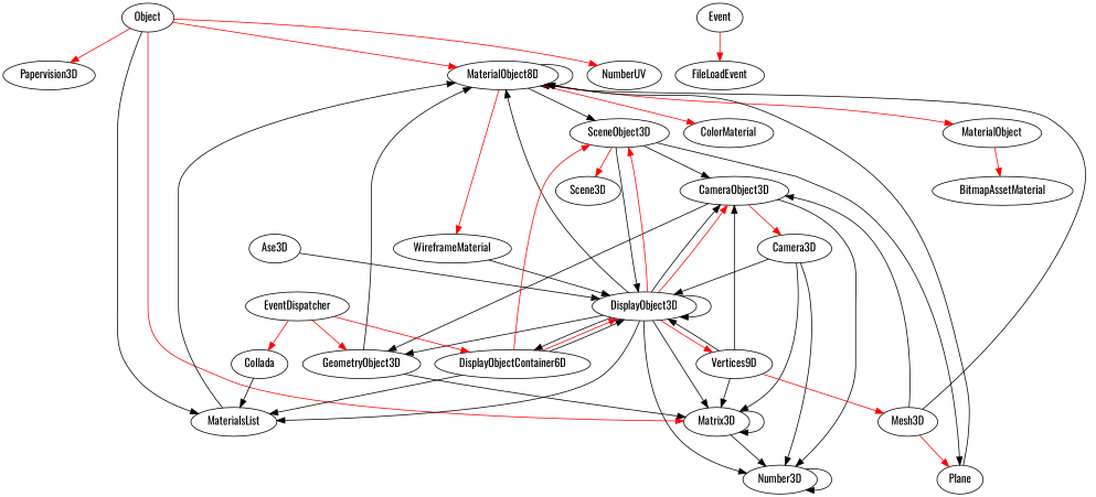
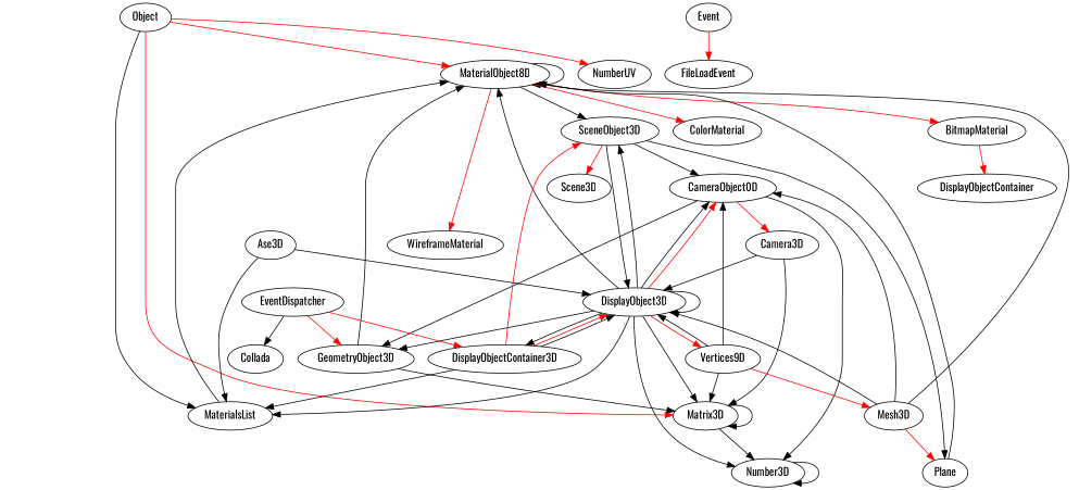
  digraph {
    fontname=Oswald
    node [fontname=Oswald]
    edge [fontname=Oswald]
    Object
-   Papervision3D
    Matrix3D
    n4 [label=MaterialObject8D]
    MaterialsList
    NumberUV
    Number3D
    SceneObject3D
    ColorMaterial
    WireframeMaterial
-   BitmapMaterial [label=MaterialObject]
-   CameraObject3D
+   BitmapMaterial
+   CameraObject3D [label=CameraObject0D]
    Camera3D
    GeometryObject3D
    DisplayObject3D
-   DisplayObjectContainer3D [label=DisplayObjectContainer6D]
+   DisplayObjectContainer3D
    n17 [label=Vertices9D]
    Plane
    Scene3D
    Mesh3D
-   BitmapAssetMaterial
+   BitmapAssetMaterial [label=DisplayObjectContainer]
    n22 [label=Ase3D]
    EventDispatcher
    Collada
    Event
    FileLoadEvent
-   Object -> Papervision3D [color="#ff0000"]
    Object -> Matrix3D [color="#ff0000"]
    Object -> n4 [color="#ff0000"]
    Object -> MaterialsList [color=black]
    Object -> NumberUV [color="#ff0000"]
    Matrix3D -> Matrix3D
    Matrix3D -> Number3D
    n4 -> n4
    n4 -> SceneObject3D
    n4 -> ColorMaterial [color="#ff0000"]
    n4 -> WireframeMaterial [color="#ff0000"]
    n4 -> BitmapMaterial [color="#ff0000"]
    MaterialsList -> n4
    Number3D -> Number3D
    SceneObject3D -> CameraObject3D
    SceneObject3D -> DisplayObject3D
    SceneObject3D -> Plane
    SceneObject3D -> Scene3D [color="#ff0000"]
    BitmapMaterial -> BitmapAssetMaterial [color="#ff0000"]
    CameraObject3D -> Number3D
    CameraObject3D -> Camera3D [color="#ff0000"]
    CameraObject3D -> GeometryObject3D
    Camera3D -> Matrix3D
-   Camera3D -> Number3D
    Camera3D -> DisplayObject3D
    GeometryObject3D -> Matrix3D
    GeometryObject3D -> n4
    DisplayObject3D -> Matrix3D
    DisplayObject3D -> n4
    DisplayObject3D -> MaterialsList
    DisplayObject3D -> Number3D
-   DisplayObject3D -> SceneObject3D [color="#ff0000"]
+   DisplayObject3D -> SceneObject3D
    DisplayObject3D -> CameraObject3D
    DisplayObject3D -> CameraObject3D [color="#ff0000"]
    DisplayObject3D -> GeometryObject3D
    DisplayObject3D -> DisplayObject3D
    DisplayObject3D -> DisplayObjectContainer3D
    DisplayObject3D -> n17 [color="#ff0000"]
    DisplayObjectContainer3D -> MaterialsList
    DisplayObjectContainer3D -> SceneObject3D [color="#ff0000"]
    DisplayObjectContainer3D -> DisplayObject3D [color="#ff0000"]
    DisplayObjectContainer3D -> DisplayObject3D
    n17 -> Matrix3D
    n17 -> CameraObject3D
    n17 -> DisplayObject3D
    n17 -> Mesh3D [color="#ff0000"]
    Plane -> n4
    Mesh3D -> n4
    Mesh3D -> CameraObject3D
-   WireframeMaterial -> DisplayObject3D
+   Mesh3D -> DisplayObject3D
    Mesh3D -> Plane [color="#ff0000"]
    n22 -> DisplayObject3D
    EventDispatcher -> GeometryObject3D [color="#ff0000"]
    EventDispatcher -> DisplayObjectContainer3D [color="#ff0000"]
-   EventDispatcher -> Collada [color="#ff0000"]
-   Collada -> MaterialsList
+   EventDispatcher -> Collada [color=black]
+   n22 -> MaterialsList
    Event -> FileLoadEvent [color="#ff0000"]
  }
